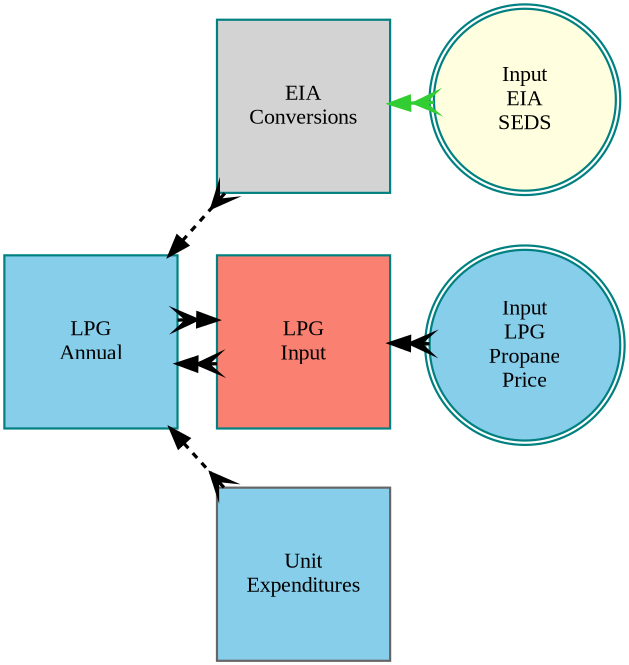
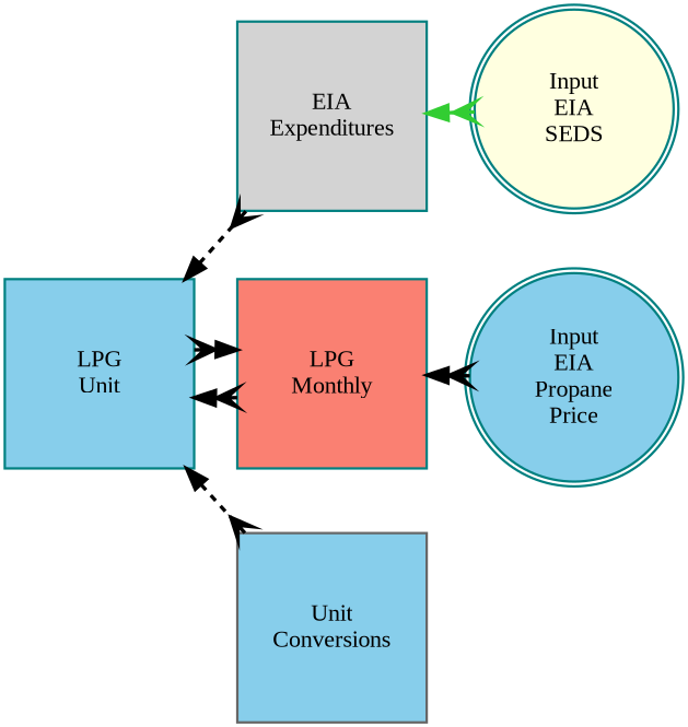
  digraph {
    fontname="Liberation Serif"
    nodesep=0.75
    rankdir=LR
    node [color=teal fillcolor=skyblue fixedsize=true fontname="Liberation Serif" fontsize=20 penwidth=2 shape=box style=filled]
    edge [arrowhead=crow arrowsize=1.75 color=black dir=both fontname="Liberation Serif" penwidth=3 style=dashed]
-   n1 [height=2.2 label="LPG\nAnnual" width=2.2]
-   n2 [fillcolor=lightgrey height=2.2 label="EIA\nConversions" width=2.2]
-   n3 [fillcolor=salmon height=2.2 label="LPG\nInput" width=2.2]
-   n4 [color=gray40 height=2.2 label="Unit\nExpenditures" width=2.2]
+   n1 [height=2.2 label="LPG\nUnit" width=2.2]
+   n2 [fillcolor=lightgrey height=2.2 label="EIA\nExpenditures" width=2.2]
+   n3 [fillcolor=salmon height=2.2 label="LPG\nMonthly" width=2.2]
+   n4 [color=gray40 height=2.2 label="Unit\nConversions" width=2.2]
    n5 [fillcolor=lightyellow height=2.2 label="Input\nEIA\nSEDS" shape=doublecircle width=2.2]
-   n6 [height=2.2 label="Input\nLPG\nPropane\nPrice" shape=doublecircle width=2.2]
+   n6 [height=2.2 label="Input\nEIA\nPropane\nPrice" shape=doublecircle width=2.2]
    n1 -> n2
    n1 -> n3 [style=bold]
    n1 -> n4
    n2 -> n5 [color=limegreen style=bold]
    n3 -> n1 [style=bold]
    n3 -> n6
  }
